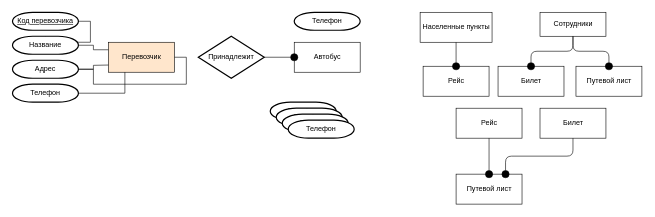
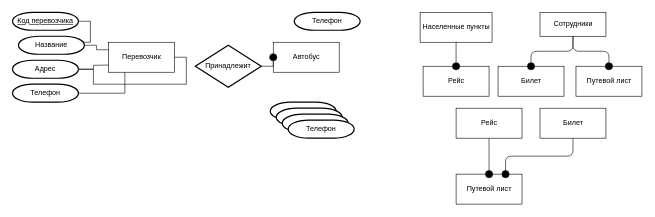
  <mxCell id="0" />
  <mxCell id="1" parent="0" />
  <mxCell id="2" parent="1" target="23" edge="1" style="edgeStyle=orthogonalEdgeStyle;rounded=0;orthogonalLoop=1;jettySize=auto;html=1;exitX=1;exitY=0.5;exitDx=0;exitDy=0;endArrow=none;endFill=0;endSize=12;" source="3"><mxGeometry as="geometry" relative="1" /></mxCell>
- <mxCell id="3" value="Перевозчик" parent="1" style="html=1;fillColor=#ffe6cc;" vertex="1"><mxGeometry as="geometry" y="70" x="180" height="50" width="110" /></mxCell>
+ <mxCell id="3" value="Перевозчик" parent="1" style="html=1;" vertex="1"><mxGeometry as="geometry" y="70" x="180" height="50" width="110" /></mxCell>
  <mxCell id="4" value="Рейс" parent="1" style="html=1;" vertex="1"><mxGeometry as="geometry" y="110" x="705" height="50" width="110" /></mxCell>
  <mxCell id="5" value="Билет" parent="1" style="html=1;" vertex="1"><mxGeometry as="geometry" y="110" x="830" height="50" width="110" /></mxCell>
  <mxCell id="6" value="Населенные пункты" parent="1" style="html=1;" vertex="1"><mxGeometry as="geometry" y="20" x="700" height="50" width="120" /></mxCell>
  <mxCell id="7" value="Сотрудники" parent="1" style="html=1;" vertex="1"><mxGeometry x="900" y="20" as="geometry" height="40" width="110" /></mxCell>
  <mxCell id="8" value="Путевой лист" parent="1" style="html=1;" vertex="1"><mxGeometry as="geometry" y="110" x="960" height="50" width="110" /></mxCell>
  <mxCell id="9" value="" parent="1" target="8" edge="1" style="endArrow=oval;endFill=1;endSize=12;html=1;entryX=0.5;entryY=0;entryDx=0;entryDy=0;exitX=0.5;exitY=1;exitDx=0;exitDy=0;edgeStyle=orthogonalEdgeStyle;" source="7"><mxGeometry as="geometry" relative="1" width="160"><mxPoint as="sourcePoint" y="70" x="930" /><mxPoint as="targetPoint" y="160" x="985" /></mxGeometry></mxCell>
  <mxCell id="10" value="" parent="1" target="5" edge="1" style="endArrow=oval;endFill=1;endSize=12;html=1;exitX=0.5;exitY=1;exitDx=0;exitDy=0;entryX=0.5;entryY=0;entryDx=0;entryDy=0;edgeStyle=orthogonalEdgeStyle;" source="7"><mxGeometry as="geometry" relative="1" width="160"><mxPoint as="sourcePoint" y="105" x="1175" /><mxPoint as="targetPoint" y="105" x="1135" /></mxGeometry></mxCell>
  <mxCell id="11" value="" parent="1" target="4" edge="1" style="endArrow=oval;endFill=1;endSize=12;html=1;entryX=0.5;entryY=0;entryDx=0;entryDy=0;"><mxGeometry as="geometry" relative="1" width="160"><mxPoint as="sourcePoint" y="70" x="760" /><mxPoint as="targetPoint" y="110" x="760" /></mxGeometry></mxCell>
- <mxCell id="12" value="Автобус" parent="1" style="html=1;" vertex="1"><mxGeometry as="geometry" y="70" x="490" height="50" width="110" /></mxCell>
+ <mxCell id="12" value="Автобус" parent="1" style="html=1;" vertex="1"><mxGeometry x="455" y="70" as="geometry" height="50" width="110" /></mxCell>
  <mxCell id="13" value="Рейс" parent="1" style="html=1;" vertex="1"><mxGeometry as="geometry" y="180" x="760" height="50" width="110" /></mxCell>
  <mxCell id="14" value="Билет" parent="1" style="html=1;" vertex="1"><mxGeometry as="geometry" y="180" x="900" height="50" width="110" /></mxCell>
  <mxCell id="15" value="Путевой лист" parent="1" style="html=1;" vertex="1"><mxGeometry as="geometry" y="290" x="760" height="50" width="110" /></mxCell>
  <mxCell id="16" value="" parent="1" target="15" edge="1" style="endArrow=oval;endFill=1;endSize=12;html=1;entryX=0.5;entryY=0;entryDx=0;entryDy=0;exitX=0.5;exitY=1;exitDx=0;exitDy=0;" source="13"><mxGeometry as="geometry" relative="1" width="160"><mxPoint as="sourcePoint" y="90" x="780" /><mxPoint as="targetPoint" y="130" x="780" /></mxGeometry></mxCell>
  <mxCell id="17" value="" parent="1" target="15" edge="1" style="endArrow=oval;endFill=1;endSize=12;html=1;exitX=0.5;exitY=1;exitDx=0;exitDy=0;entryX=0.75;entryY=0;entryDx=0;entryDy=0;edgeStyle=orthogonalEdgeStyle;" source="14"><mxGeometry as="geometry" relative="1" width="160"><mxPoint as="sourcePoint" y="100" x="790" /><mxPoint as="targetPoint" y="270" x="860" /></mxGeometry></mxCell>
  <mxCell id="18" parent="1" target="21" edge="1" style="edgeStyle=orthogonalEdgeStyle;rounded=0;orthogonalLoop=1;jettySize=auto;html=1;exitX=1;exitY=0.5;exitDx=0;exitDy=0;exitPerimeter=0;endArrow=none;endFill=0;endSize=12;" source="19"><mxGeometry as="geometry" relative="1" /></mxCell>
  <mxCell id="19" value="&lt;u&gt;Код перевозчика&lt;br&gt;&lt;/u&gt;" parent="1" style="strokeWidth=2;html=1;shape=mxgraph.flowchart.terminator;whiteSpace=wrap;" vertex="1"><mxGeometry as="geometry" y="20" x="20" height="30" width="110" /></mxCell>
  <mxCell id="20" parent="1" target="3" edge="1" style="edgeStyle=orthogonalEdgeStyle;rounded=0;orthogonalLoop=1;jettySize=auto;html=1;exitX=1;exitY=0.5;exitDx=0;exitDy=0;exitPerimeter=0;entryX=0;entryY=0.25;entryDx=0;entryDy=0;endArrow=none;endFill=0;endSize=12;" source="21"><mxGeometry as="geometry" relative="1" /></mxCell>
- <mxCell id="21" value="Название" parent="1" style="strokeWidth=2;html=1;shape=mxgraph.flowchart.terminator;whiteSpace=wrap;" vertex="1"><mxGeometry as="geometry" y="60" x="20" height="30" width="110" /></mxCell>
+ <mxCell id="21" value="Название" parent="1" style="strokeWidth=2;html=1;shape=mxgraph.flowchart.terminator;whiteSpace=wrap;" vertex="1"><mxGeometry x="30" y="60" as="geometry" height="30" width="110" /></mxCell>
  <mxCell id="22" parent="1" edge="1" style="edgeStyle=orthogonalEdgeStyle;rounded=0;orthogonalLoop=1;jettySize=auto;html=1;exitX=1;exitY=0.5;exitDx=0;exitDy=0;exitPerimeter=0;endArrow=none;endFill=0;endSize=12;" source="23"><mxGeometry as="geometry" relative="1"><mxPoint as="targetPoint" y="108" x="180" /></mxGeometry></mxCell>
  <mxCell id="23" value="Адрес" parent="1" style="strokeWidth=2;html=1;shape=mxgraph.flowchart.terminator;whiteSpace=wrap;" vertex="1"><mxGeometry as="geometry" y="100" x="20" height="30" width="110" /></mxCell>
  <mxCell id="24" parent="1" target="3" edge="1" style="edgeStyle=orthogonalEdgeStyle;rounded=0;orthogonalLoop=1;jettySize=auto;html=1;exitX=1;exitY=0.5;exitDx=0;exitDy=0;exitPerimeter=0;entryX=0.25;entryY=1;entryDx=0;entryDy=0;endArrow=none;endFill=0;endSize=12;" source="25"><mxGeometry as="geometry" relative="1" /></mxCell>
  <mxCell id="25" value="Телефон" parent="1" style="strokeWidth=2;html=1;shape=mxgraph.flowchart.terminator;whiteSpace=wrap;" vertex="1"><mxGeometry as="geometry" y="140" x="20" height="30" width="110" /></mxCell>
  <mxCell id="26" parent="1" target="12" edge="1" style="edgeStyle=orthogonalEdgeStyle;rounded=0;orthogonalLoop=1;jettySize=auto;html=1;exitX=1;exitY=0.5;exitDx=0;exitDy=0;exitPerimeter=0;entryX=0;entryY=0.5;entryDx=0;entryDy=0;endArrow=oval;endFill=1;endSize=12;" source="27"><mxGeometry as="geometry" relative="1" /></mxCell>
- <mxCell id="27" value="Принадлежит" parent="1" style="strokeWidth=2;html=1;shape=mxgraph.flowchart.decision;whiteSpace=wrap;" vertex="1"><mxGeometry as="geometry" y="60" x="330" height="70" width="110" /></mxCell>
+ <mxCell id="27" value="Принадлежит" parent="1" style="strokeWidth=2;html=1;shape=mxgraph.flowchart.decision;whiteSpace=wrap;" vertex="1"><mxGeometry x="325" y="75" as="geometry" height="70" width="110" /></mxCell>
  <mxCell id="28" value="Телефон" parent="1" style="strokeWidth=2;html=1;shape=mxgraph.flowchart.terminator;whiteSpace=wrap;" vertex="1"><mxGeometry as="geometry" y="170" x="450" height="30" width="110" /></mxCell>
  <mxCell id="29" value="Телефон" parent="1" style="strokeWidth=2;html=1;shape=mxgraph.flowchart.terminator;whiteSpace=wrap;" vertex="1"><mxGeometry as="geometry" y="180" x="460" height="30" width="110" /></mxCell>
  <mxCell id="30" value="Телефон" parent="1" style="strokeWidth=2;html=1;shape=mxgraph.flowchart.terminator;whiteSpace=wrap;" vertex="1"><mxGeometry as="geometry" y="190" x="470" height="30" width="110" /></mxCell>
  <mxCell id="31" value="Телефон" parent="1" style="strokeWidth=2;html=1;shape=mxgraph.flowchart.terminator;whiteSpace=wrap;" vertex="1"><mxGeometry as="geometry" y="200" x="480" height="30" width="110" /></mxCell>
  <mxCell id="32" value="Телефон" parent="1" style="strokeWidth=2;html=1;shape=mxgraph.flowchart.terminator;whiteSpace=wrap;" vertex="1"><mxGeometry as="geometry" y="20" x="490" height="30" width="110" /></mxCell>
